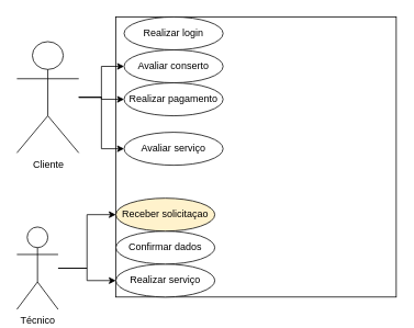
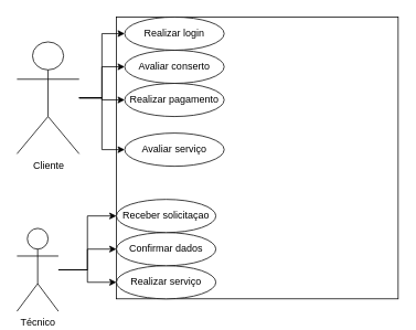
  <mxCell id="0" />
  <mxCell id="1" parent="0" />
  <mxCell id="2" value="" style="whiteSpace=wrap;html=1;aspect=fixed;" vertex="1" parent="1"><mxGeometry x="140" y="20" width="340" height="340" as="geometry" /></mxCell>
+ <mxCell id="3" style="edgeStyle=orthogonalEdgeStyle;rounded=0;orthogonalLoop=1;jettySize=auto;html=1;" edge="1" parent="1" source="7" target="8"><mxGeometry relative="1" as="geometry" /></mxCell>
  <mxCell id="4" style="edgeStyle=orthogonalEdgeStyle;rounded=0;orthogonalLoop=1;jettySize=auto;html=1;" edge="1" parent="1" source="7" target="9"><mxGeometry relative="1" as="geometry" /></mxCell>
  <mxCell id="5" style="edgeStyle=orthogonalEdgeStyle;rounded=0;orthogonalLoop=1;jettySize=auto;html=1;" edge="1" parent="1" source="7" target="10"><mxGeometry relative="1" as="geometry" /></mxCell>
  <mxCell id="6" style="edgeStyle=orthogonalEdgeStyle;rounded=0;orthogonalLoop=1;jettySize=auto;html=1;" edge="1" parent="1" source="7" target="11"><mxGeometry relative="1" as="geometry" /></mxCell>
  <mxCell id="7" value="Cliente&lt;br&gt;" style="shape=umlActor;verticalLabelPosition=bottom;verticalAlign=top;html=1;outlineConnect=0;" vertex="1" parent="1"><mxGeometry x="20" y="50" width="75" height="135" as="geometry" /></mxCell>
  <mxCell id="8" value="Realizar login" style="ellipse;whiteSpace=wrap;html=1;" vertex="1" parent="1"><mxGeometry x="150" y="20" width="120" height="40" as="geometry" /></mxCell>
  <mxCell id="9" value="Avaliar conserto" style="ellipse;whiteSpace=wrap;html=1;" vertex="1" parent="1"><mxGeometry x="150" y="60" width="120" height="40" as="geometry" /></mxCell>
  <mxCell id="10" value="Realizar pagamento" style="ellipse;whiteSpace=wrap;html=1;" vertex="1" parent="1"><mxGeometry x="150" y="100" width="120" height="40" as="geometry" /></mxCell>
  <mxCell id="11" value="Avaliar serviço" style="ellipse;whiteSpace=wrap;html=1;" vertex="1" parent="1"><mxGeometry x="150" y="160" width="120" height="40" as="geometry" /></mxCell>
  <mxCell id="12" style="edgeStyle=orthogonalEdgeStyle;rounded=0;orthogonalLoop=1;jettySize=auto;html=1;" edge="1" parent="1" source="15" target="16"><mxGeometry relative="1" as="geometry" /></mxCell>
  <mxCell id="13" style="edgeStyle=orthogonalEdgeStyle;rounded=0;orthogonalLoop=1;jettySize=auto;html=1;" edge="1" parent="1" source="15" target="18"><mxGeometry relative="1" as="geometry" /></mxCell>
+ <mxCell id="14" style="edgeStyle=orthogonalEdgeStyle;rounded=0;orthogonalLoop=1;jettySize=auto;html=1;" edge="1" parent="1" source="15" target="17"><mxGeometry relative="1" as="geometry" /></mxCell>
  <mxCell id="15" value="Técnico" style="shape=umlActor;verticalLabelPosition=bottom;verticalAlign=top;html=1;outlineConnect=0;" vertex="1" parent="1"><mxGeometry x="20" y="275" width="50" height="100" as="geometry" /></mxCell>
  <mxCell id="16" value="Realizar serviço" style="ellipse;whiteSpace=wrap;html=1;" vertex="1" parent="1"><mxGeometry x="140" y="320" width="120" height="40" as="geometry" /></mxCell>
  <mxCell id="17" value="Confirmar dados" style="ellipse;whiteSpace=wrap;html=1;" vertex="1" parent="1"><mxGeometry x="140" y="280" width="120" height="40" as="geometry" /></mxCell>
- <mxCell id="18" value="Receber solicitaçao" style="ellipse;whiteSpace=wrap;html=1;fillColor=#fff2cc;" vertex="1" parent="1"><mxGeometry x="140" y="240" width="120" height="40" as="geometry" /></mxCell>
+ <mxCell id="18" value="Receber solicitaçao" style="ellipse;whiteSpace=wrap;html=1;" vertex="1" parent="1"><mxGeometry x="140" y="240" width="120" height="40" as="geometry" /></mxCell>
